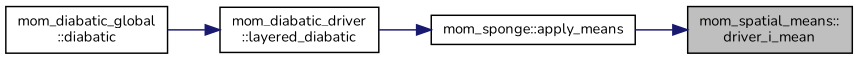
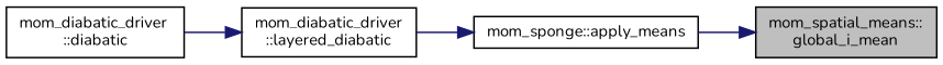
  digraph {
    fontname=Nunito
    rankdir=RL
    node [color=black fillcolor=white fontname=Nunito fontsize=10 shape=record style=filled]
    edge [color=midnightblue dir=back fontname=Nunito fontsize=10 labelfontname=Helvetica labelfontsize=10 style=solid]
-   n1 [fillcolor=grey75 fontcolor=black height=0.2 label="mom_spatial_means::\ldriver_i_mean" width=0.4]
+   n1 [fillcolor=grey75 fontcolor=black height=0.2 label="mom_spatial_means::\lglobal_i_mean" width=0.4]
    n2 [height=0.2 label="mom_sponge::apply_means" width=0.4]
    n3 [height=0.2 label="mom_diabatic_driver\l::layered_diabatic" width=0.4]
-   n4 [height=0.2 label="mom_diabatic_global\l::diabatic" width=0.4]
+   n4 [height=0.2 label="mom_diabatic_driver\l::diabatic" width=0.4]
    n1 -> n2
    n2 -> n3
    n3 -> n4
  }
